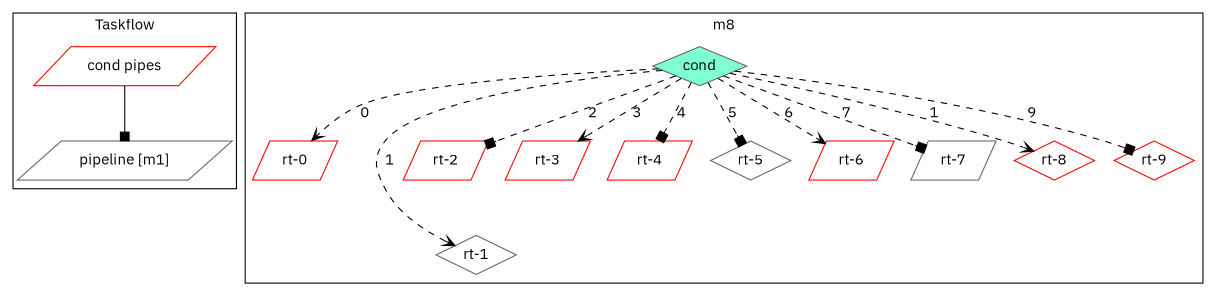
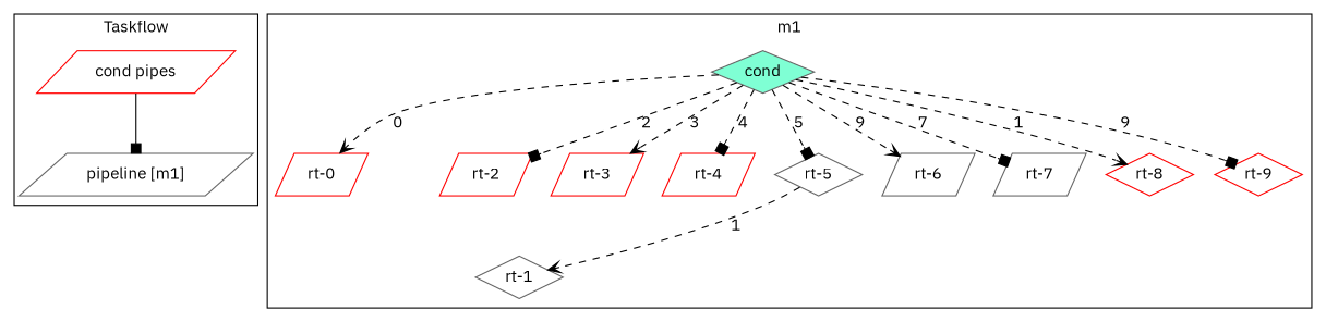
  digraph {
    fontname="IBM Plex Sans"
    node [color=red fontname="IBM Plex Sans" shape=parallelogram]
    edge [arrowhead=box fontname="IBM Plex Sans" style=dashed]
    n1 [label="cond pipes"]
    n2 [color=gray40 label="pipeline [m1]"]
    n3 [color=gray40 fillcolor=aquamarine label=cond shape=diamond style=filled]
    n4 [label="rt-0"]
    n5 [color=gray40 label="rt-1" shape=diamond]
    n6 [label="rt-2"]
    n7 [label="rt-3"]
    n8 [label="rt-4"]
    n9 [color=gray40 label="rt-5" shape=diamond]
-   n10 [label="rt-6"]
+   n10 [color=gray40 label="rt-6"]
    n11 [color=gray40 label="rt-7"]
    n12 [label="rt-8" shape=diamond]
    n13 [label="rt-9" shape=diamond]
    subgraph cluster_1 {
      label=Taskflow
      n1
      n2
    }
    subgraph cluster_2 {
-     label=m8
+     label=m1
      n3
      n4
      n5
      n6
      n7
      n8
      n9
      n10
      n11
      n12
      n13
    }
    n1 -> n2 [style=""]
    n3 -> n4 [arrowhead=vee label=0]
-   n3 -> n5 [arrowhead=vee label=1]
+   n9 -> n5 [arrowhead=vee label=1]
    n3 -> n6 [label=2]
    n3 -> n7 [arrowhead=vee label=3]
    n3 -> n8 [label=4]
    n3 -> n9 [label=5]
-   n3 -> n10 [arrowhead=vee label=6]
+   n3 -> n10 [arrowhead=vee label=9]
    n3 -> n11 [label=7]
    n3 -> n12 [arrowhead=vee label=1]
    n3 -> n13 [label=9]
  }
